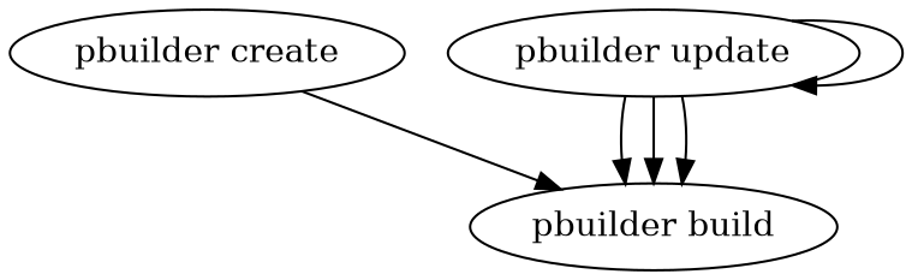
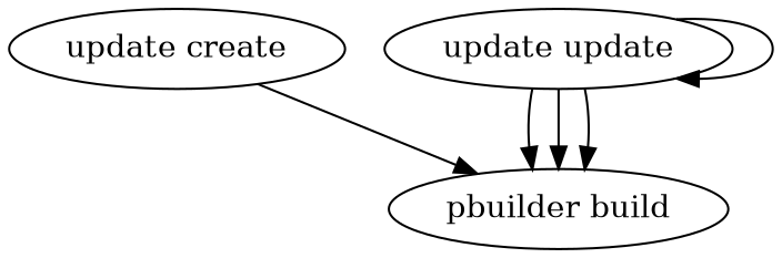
  digraph {
    mindist=1
-   "pbuilder create"
+   "pbuilder create" [label="update create"]
    "pbuilder build"
-   "pbuilder update"
+   "pbuilder update" [label="update update"]
    "pbuilder create" -> "pbuilder build"
    "pbuilder update" -> "pbuilder build"
    "pbuilder update" -> "pbuilder build"
    "pbuilder update" -> "pbuilder build"
    "pbuilder update" -> "pbuilder update"
  }
